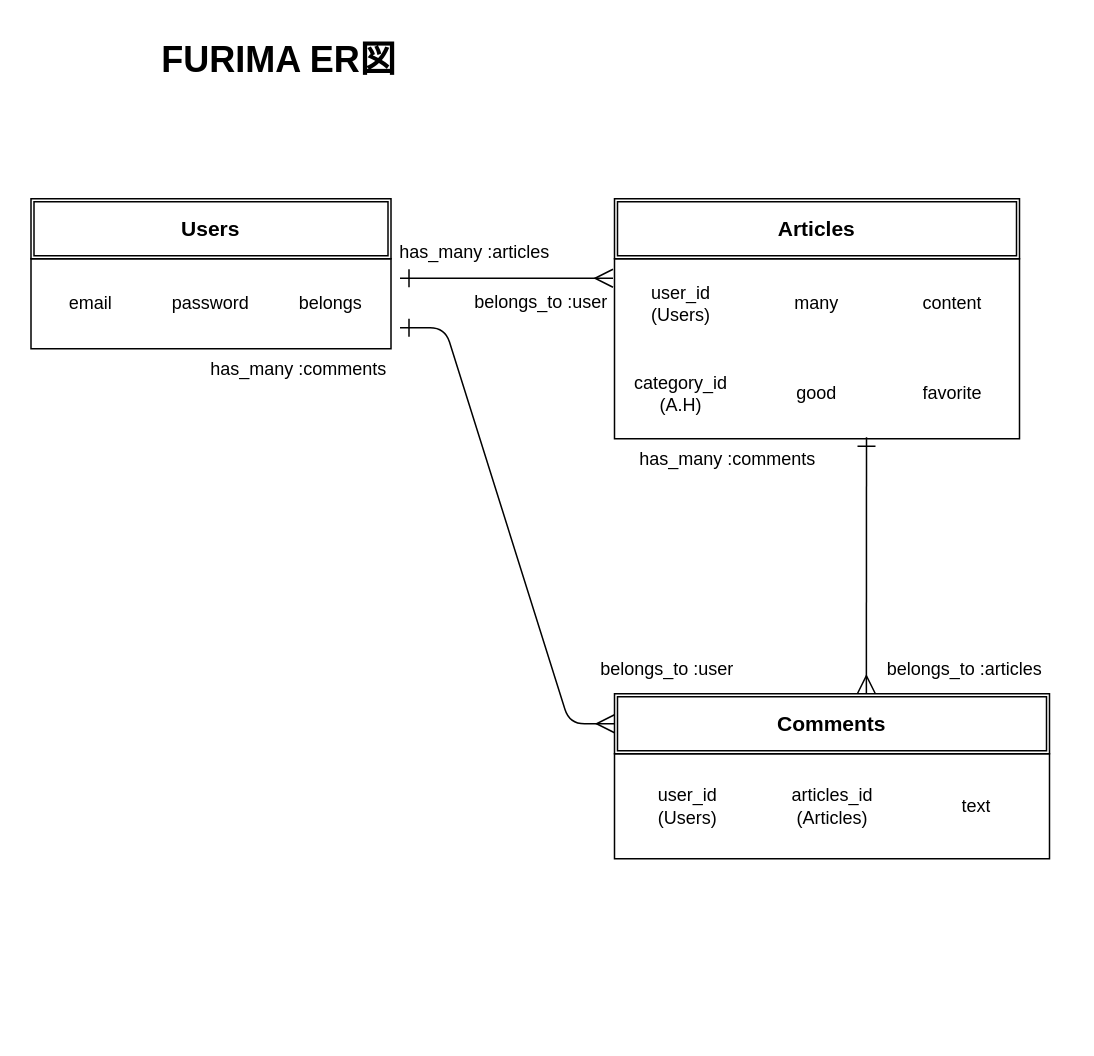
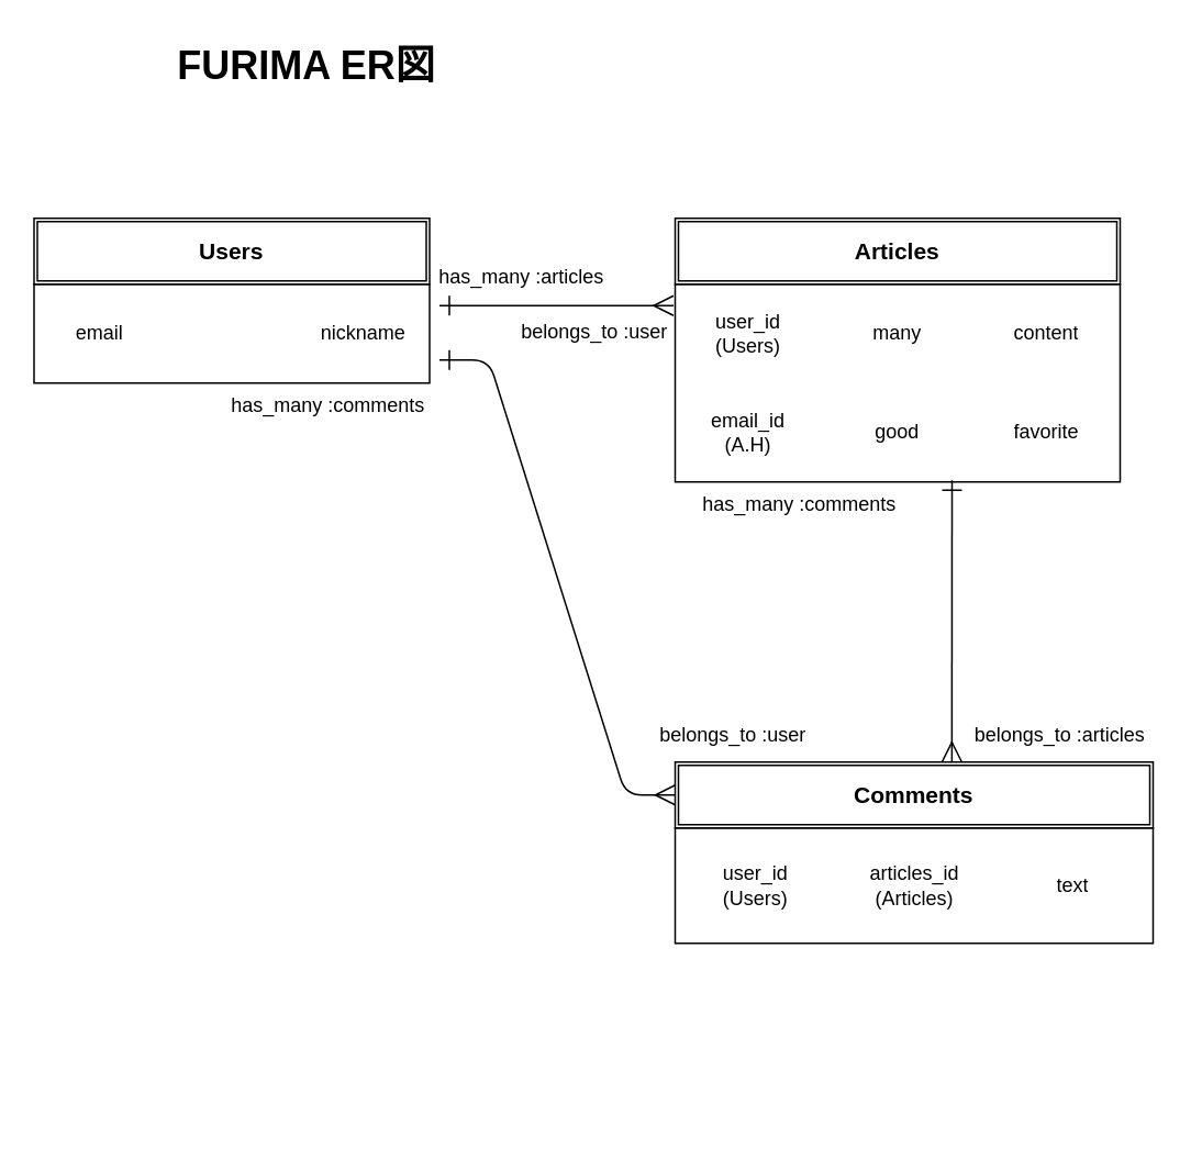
  <mxCell id="0" />
  <mxCell id="1" parent="0" />
  <mxCell id="2" value="" style="group" parent="1" vertex="1" connectable="0"><mxGeometry x="20" y="70" width="380" height="250" as="geometry" /></mxCell>
  <mxCell id="3" value="" style="shape=table;html=1;whiteSpace=wrap;startSize=0;container=1;collapsible=0;childLayout=tableLayout;columnLines=0;rowLines=0;" parent="2" vertex="1"><mxGeometry y="102" width="240" height="60" as="geometry" /></mxCell>
  <mxCell id="4" value="" style="shape=partialRectangle;html=1;whiteSpace=wrap;collapsible=0;dropTarget=0;pointerEvents=0;fillColor=none;top=0;left=0;bottom=0;right=0;points=[[0,0.5],[1,0.5]];portConstraint=eastwest;" parent="3" vertex="1"><mxGeometry width="240" height="60" as="geometry" /></mxCell>
  <mxCell id="5" value="email" style="shape=partialRectangle;html=1;whiteSpace=wrap;connectable=0;fillColor=none;top=0;left=0;bottom=0;right=0;overflow=hidden;" parent="4" vertex="1"><mxGeometry width="80" height="60" as="geometry" /></mxCell>
- <mxCell id="6" value="password" style="shape=partialRectangle;html=1;whiteSpace=wrap;connectable=0;fillColor=none;top=0;left=0;bottom=0;right=0;overflow=hidden;" parent="4" vertex="1"><mxGeometry x="80" width="80" height="60" as="geometry" /></mxCell>
- <mxCell id="7" value="belongs" style="shape=partialRectangle;html=1;whiteSpace=wrap;connectable=0;fillColor=none;top=0;left=0;bottom=0;right=0;overflow=hidden;" parent="4" vertex="1"><mxGeometry x="160" width="80" height="60" as="geometry" /></mxCell>
+ <mxCell id="7" value="nickname" style="shape=partialRectangle;html=1;whiteSpace=wrap;connectable=0;fillColor=none;top=0;left=0;bottom=0;right=0;overflow=hidden;" parent="4" vertex="1"><mxGeometry x="160" width="80" height="60" as="geometry" /></mxCell>
  <mxCell id="8" value="Users" style="shape=ext;double=1;rounded=0;whiteSpace=wrap;html=1;fontSize=14;fontStyle=1" parent="2" vertex="1"><mxGeometry y="62" width="240" height="40" as="geometry" /></mxCell>
  <mxCell id="9" value="has_many :articles" style="text;strokeColor=none;fillColor=none;spacingLeft=4;spacingRight=4;overflow=hidden;rotatable=0;points=[[0,0.5],[1,0.5]];portConstraint=eastwest;fontSize=12;" parent="2" vertex="1"><mxGeometry x="240" y="84" width="112" height="30" as="geometry" /></mxCell>
  <mxCell id="10" value="belongs_to :user" style="text;strokeColor=none;fillColor=none;spacingLeft=4;spacingRight=4;overflow=hidden;rotatable=0;points=[[0,0.5],[1,0.5]];portConstraint=eastwest;fontSize=12;fontStyle=0" parent="2" vertex="1"><mxGeometry x="290" y="117" width="112" height="30" as="geometry" /></mxCell>
  <mxCell id="11" value="has_many :comments" style="text;strokeColor=none;fillColor=none;spacingLeft=4;spacingRight=4;overflow=hidden;rotatable=0;points=[[0,0.5],[1,0.5]];portConstraint=eastwest;fontSize=12;" parent="2" vertex="1"><mxGeometry x="114" y="162" width="152" height="30" as="geometry" /></mxCell>
  <mxCell id="12" value="" style="group" parent="1" vertex="1" connectable="0"><mxGeometry x="409" y="132" width="270" height="220" as="geometry" /></mxCell>
  <mxCell id="13" value="" style="shape=table;html=1;whiteSpace=wrap;startSize=0;container=1;collapsible=0;childLayout=tableLayout;columnLines=0;rowLines=0;" parent="12" vertex="1"><mxGeometry y="40" width="270" height="120" as="geometry" /></mxCell>
  <mxCell id="14" value="" style="shape=partialRectangle;html=1;whiteSpace=wrap;collapsible=0;dropTarget=0;pointerEvents=0;fillColor=none;top=0;left=0;bottom=0;right=0;points=[[0,0.5],[1,0.5]];portConstraint=eastwest;" parent="13" vertex="1"><mxGeometry width="270" height="60" as="geometry" /></mxCell>
  <mxCell id="15" value="user_id&lt;br&gt;(Users)" style="shape=partialRectangle;html=1;whiteSpace=wrap;connectable=0;fillColor=none;top=0;left=0;bottom=0;right=0;overflow=hidden;" parent="14" vertex="1"><mxGeometry width="89" height="60" as="geometry" /></mxCell>
  <mxCell id="16" value="many" style="shape=partialRectangle;html=1;whiteSpace=wrap;connectable=0;fillColor=none;top=0;left=0;bottom=0;right=0;overflow=hidden;" parent="14" vertex="1"><mxGeometry x="89" width="92" height="60" as="geometry" /></mxCell>
  <mxCell id="17" value="content" style="shape=partialRectangle;html=1;whiteSpace=wrap;connectable=0;fillColor=none;top=0;left=0;bottom=0;right=0;overflow=hidden;" parent="14" vertex="1"><mxGeometry x="181" width="89" height="60" as="geometry" /></mxCell>
  <mxCell id="18" value="" style="shape=partialRectangle;html=1;whiteSpace=wrap;collapsible=0;dropTarget=0;pointerEvents=0;fillColor=none;top=0;left=0;bottom=0;right=0;points=[[0,0.5],[1,0.5]];portConstraint=eastwest;" parent="13" vertex="1"><mxGeometry y="60" width="270" height="60" as="geometry" /></mxCell>
- <mxCell id="19" value="category_id&lt;br&gt;(A.H)" style="shape=partialRectangle;html=1;whiteSpace=wrap;connectable=0;fillColor=none;top=0;left=0;bottom=0;right=0;overflow=hidden;" parent="18" vertex="1"><mxGeometry width="89" height="60" as="geometry" /></mxCell>
+ <mxCell id="19" value="email_id&lt;br&gt;(A.H)" style="shape=partialRectangle;html=1;whiteSpace=wrap;connectable=0;fillColor=none;top=0;left=0;bottom=0;right=0;overflow=hidden;" parent="18" vertex="1"><mxGeometry width="89" height="60" as="geometry" /></mxCell>
  <mxCell id="20" value="good" style="shape=partialRectangle;html=1;whiteSpace=wrap;connectable=0;fillColor=none;top=0;left=0;bottom=0;right=0;overflow=hidden;" parent="18" vertex="1"><mxGeometry x="89" width="92" height="60" as="geometry" /></mxCell>
  <mxCell id="21" value="favorite" style="shape=partialRectangle;html=1;whiteSpace=wrap;connectable=0;fillColor=none;top=0;left=0;bottom=0;right=0;overflow=hidden;" parent="18" vertex="1"><mxGeometry x="181" width="89" height="60" as="geometry" /></mxCell>
  <mxCell id="22" value="Articles" style="shape=ext;double=1;rounded=0;whiteSpace=wrap;html=1;fontStyle=1;fontSize=14;" parent="12" vertex="1"><mxGeometry width="270" height="40" as="geometry" /></mxCell>
  <mxCell id="23" value="has_many :comments" style="text;strokeColor=none;fillColor=none;spacingLeft=4;spacingRight=4;overflow=hidden;rotatable=0;points=[[0,0.5],[1,0.5]];portConstraint=eastwest;fontSize=12;" parent="12" vertex="1"><mxGeometry x="11" y="160" width="160" height="30" as="geometry" /></mxCell>
  <mxCell id="24" value="" style="group" parent="1" vertex="1" connectable="0"><mxGeometry x="409" y="462" width="290" height="220" as="geometry" /></mxCell>
  <mxCell id="25" value="" style="shape=table;html=1;whiteSpace=wrap;startSize=0;container=1;collapsible=0;childLayout=tableLayout;columnLines=0;rowLines=0;" parent="24" vertex="1"><mxGeometry y="40" width="290" height="70" as="geometry" /></mxCell>
  <mxCell id="26" value="" style="shape=partialRectangle;html=1;whiteSpace=wrap;collapsible=0;dropTarget=0;pointerEvents=0;fillColor=none;top=0;left=0;bottom=0;right=0;points=[[0,0.5],[1,0.5]];portConstraint=eastwest;" parent="25" vertex="1"><mxGeometry width="290" height="70" as="geometry" /></mxCell>
  <mxCell id="27" value="user_id&lt;br&gt;(Users)" style="shape=partialRectangle;html=1;whiteSpace=wrap;connectable=0;fillColor=none;top=0;left=0;bottom=0;right=0;overflow=hidden;" parent="26" vertex="1"><mxGeometry width="98" height="70" as="geometry" /></mxCell>
  <mxCell id="28" value="articles_id&lt;br&gt;(Articles)" style="shape=partialRectangle;html=1;whiteSpace=wrap;connectable=0;fillColor=none;top=0;left=0;bottom=0;right=0;overflow=hidden;" parent="26" vertex="1"><mxGeometry x="98" width="95" height="70" as="geometry" /></mxCell>
  <mxCell id="29" value="text" style="shape=partialRectangle;html=1;whiteSpace=wrap;connectable=0;fillColor=none;top=0;left=0;bottom=0;right=0;overflow=hidden;" parent="26" vertex="1"><mxGeometry x="193" width="97" height="70" as="geometry" /></mxCell>
  <mxCell id="30" value="Comments" style="shape=ext;double=1;rounded=0;whiteSpace=wrap;html=1;fontStyle=1;fontSize=14;" parent="24" vertex="1"><mxGeometry width="290.0" height="40" as="geometry" /></mxCell>
  <mxCell id="31" value="FURIMA ER図" style="text;strokeColor=none;fillColor=none;html=1;fontSize=24;fontStyle=1;verticalAlign=middle;align=center;" parent="1" vertex="1"><mxGeometry x="80" y="20" width="210" height="40" as="geometry" /></mxCell>
  <mxCell id="32" value="" style="edgeStyle=entityRelationEdgeStyle;fontSize=12;html=1;endArrow=ERmany;startArrow=ERone;startFill=0;endSize=10;startSize=10;endFill=0;" parent="1" edge="1"><mxGeometry width="100" height="100" relative="1" as="geometry"><mxPoint x="266" y="185" as="sourcePoint" /><mxPoint x="408" y="185" as="targetPoint" /></mxGeometry></mxCell>
  <mxCell id="33" value="belongs_to :articles" style="text;strokeColor=none;fillColor=none;spacingLeft=4;spacingRight=4;overflow=hidden;rotatable=0;points=[[0,0.5],[1,0.5]];portConstraint=eastwest;fontSize=12;" parent="1" vertex="1"><mxGeometry x="585" y="432" width="122" height="30" as="geometry" /></mxCell>
  <mxCell id="34" value="belongs_to :user" style="text;strokeColor=none;fillColor=none;spacingLeft=4;spacingRight=4;overflow=hidden;rotatable=0;points=[[0,0.5],[1,0.5]];portConstraint=eastwest;fontSize=12;fontStyle=0" parent="1" vertex="1"><mxGeometry x="394" y="432" width="112" height="30" as="geometry" /></mxCell>
  <mxCell id="35" value="" style="edgeStyle=entityRelationEdgeStyle;fontSize=12;html=1;endArrow=ERmany;endFill=0;entryX=0;entryY=0.5;entryDx=0;entryDy=0;startArrow=ERone;startFill=0;endSize=10;startSize=10;" parent="1" target="30" edge="1"><mxGeometry width="100" height="100" relative="1" as="geometry"><mxPoint x="266" y="218" as="sourcePoint" /><mxPoint x="399" y="484" as="targetPoint" /></mxGeometry></mxCell>
  <mxCell id="36" value="" style="endArrow=ERmany;html=1;rounded=0;entryX=0.579;entryY=0;entryDx=0;entryDy=0;entryPerimeter=0;startArrow=ERone;startFill=0;endFill=0;endSize=10;startSize=10;" edge="1" parent="1" target="30"><mxGeometry relative="1" as="geometry"><mxPoint x="577" y="291" as="sourcePoint" /><mxPoint x="470" y="352" as="targetPoint" /></mxGeometry></mxCell>
